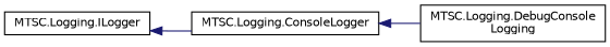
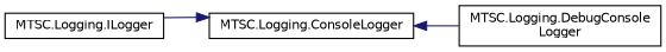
  digraph {
    rankdir=LR
    node [color=black fillcolor=white fontname=Helvetica fontsize=10 shape=record style=filled]
    edge [color=midnightblue dir=back fontname=Helvetica fontsize=10 labelfontname=Helvetica labelfontsize=10 style=solid]
    n1 [height=0.2 label="MTSC.Logging.ILogger" width=0.4]
    n2 [height=0.2 label="MTSC.Logging.ConsoleLogger" width=0.4]
-   n3 [height=0.2 label="MTSC.Logging.DebugConsole\lLogging" width=0.4]
-   n1 -> n2
+   n3 [height=0.2 label="MTSC.Logging.DebugConsole\lLogger" width=0.4]
+   n2 -> n1
    n2 -> n3
  }
